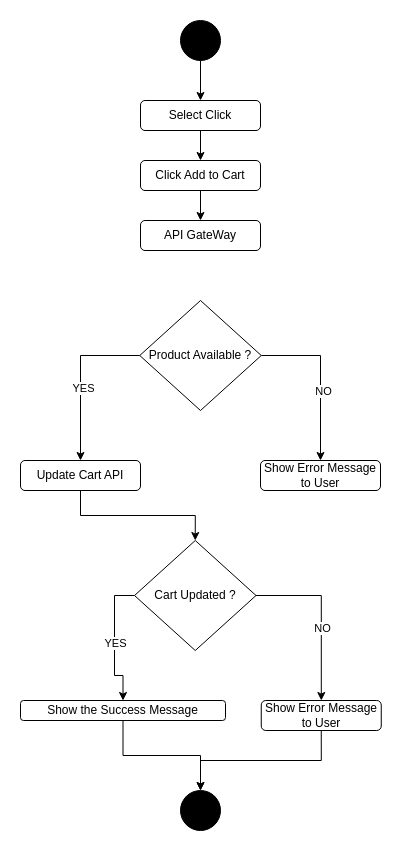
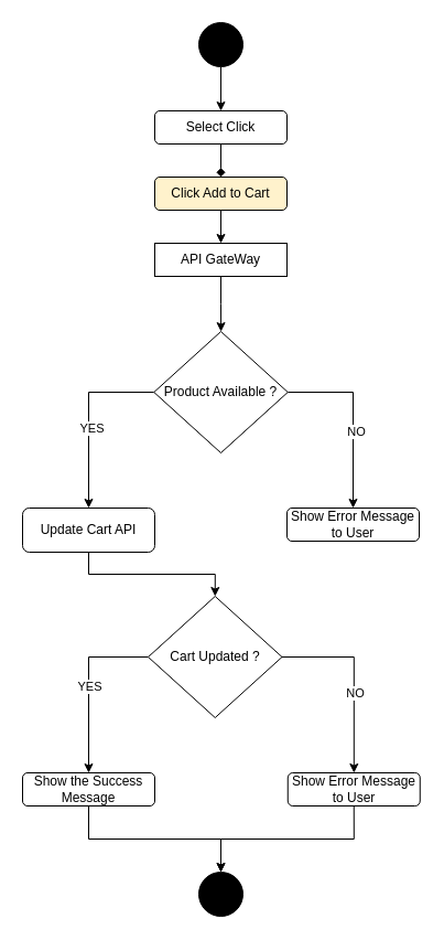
  <mxCell id="0" />
  <mxCell id="1" parent="0" />
  <mxCell id="2" style="edgeStyle=orthogonalEdgeStyle;rounded=0;orthogonalLoop=1;jettySize=auto;html=1;exitX=0.5;exitY=1;exitDx=0;exitDy=0;entryX=0.5;entryY=0;entryDx=0;entryDy=0;" edge="1" parent="1" source="3" target="5"><mxGeometry relative="1" as="geometry" /></mxCell>
  <mxCell id="3" value="" style="ellipse;whiteSpace=wrap;html=1;aspect=fixed;fillColor=#000000;" vertex="1" parent="1"><mxGeometry x="180" y="20" width="40" height="40" as="geometry" /></mxCell>
- <mxCell id="4" style="edgeStyle=orthogonalEdgeStyle;rounded=0;orthogonalLoop=1;jettySize=auto;html=1;exitX=0.5;exitY=1;exitDx=0;exitDy=0;entryX=0.5;entryY=0;entryDx=0;entryDy=0;" edge="1" parent="1" source="5" target="7"><mxGeometry relative="1" as="geometry" /></mxCell>
+ <mxCell id="4" style="edgeStyle=orthogonalEdgeStyle;rounded=0;orthogonalLoop=1;jettySize=auto;html=1;exitX=0.5;exitY=1;exitDx=0;exitDy=0;entryX=0.5;entryY=0;entryDx=0;entryDy=0;endArrow=diamond;" edge="1" parent="1" source="5" target="7"><mxGeometry relative="1" as="geometry" /></mxCell>
  <mxCell id="5" value="Select Click" style="rounded=1;whiteSpace=wrap;html=1;" vertex="1" parent="1"><mxGeometry x="140" y="100" width="120" height="30" as="geometry" /></mxCell>
  <mxCell id="6" style="edgeStyle=orthogonalEdgeStyle;rounded=0;orthogonalLoop=1;jettySize=auto;html=1;exitX=0.5;exitY=1;exitDx=0;exitDy=0;entryX=0.5;entryY=0;entryDx=0;entryDy=0;" edge="1" parent="1" source="7" target="9"><mxGeometry relative="1" as="geometry" /></mxCell>
- <mxCell id="7" value="Click Add to Cart" style="rounded=1;whiteSpace=wrap;html=1;" vertex="1" parent="1"><mxGeometry x="140" y="160" width="120" height="30" as="geometry" /></mxCell>
- <mxCell id="9" value="API GateWay" style="rounded=1;whiteSpace=wrap;html=1;" vertex="1" parent="1"><mxGeometry x="140" y="220" width="120" height="30" as="geometry" /></mxCell>
+ <mxCell id="7" value="Click Add to Cart" style="rounded=1;whiteSpace=wrap;html=1;fillColor=#fff2cc;" vertex="1" parent="1"><mxGeometry x="140" y="160" width="120" height="30" as="geometry" /></mxCell>
+ <mxCell id="8" style="edgeStyle=orthogonalEdgeStyle;rounded=0;orthogonalLoop=1;jettySize=auto;html=1;exitX=0.5;exitY=1;exitDx=0;exitDy=0;" edge="1" parent="1" source="9" target="14"><mxGeometry relative="1" as="geometry" /></mxCell>
+ <mxCell id="9" value="API GateWay" style="whiteSpace=wrap;html=1;rounded=0;" vertex="1" parent="1"><mxGeometry x="140" y="220" width="120" height="30" as="geometry" /></mxCell>
  <mxCell id="10" style="edgeStyle=orthogonalEdgeStyle;rounded=0;orthogonalLoop=1;jettySize=auto;html=1;exitX=0;exitY=0.5;exitDx=0;exitDy=0;entryX=0.5;entryY=0;entryDx=0;entryDy=0;" edge="1" parent="1" source="14" target="17"><mxGeometry relative="1" as="geometry" /></mxCell>
  <mxCell id="11" value="YES" style="edgeLabel;html=1;align=center;verticalAlign=middle;resizable=0;points=[];" vertex="1" connectable="0" parent="10"><mxGeometry x="0.123" y="2" relative="1" as="geometry"><mxPoint as="offset" /></mxGeometry></mxCell>
  <mxCell id="12" style="edgeStyle=orthogonalEdgeStyle;rounded=0;orthogonalLoop=1;jettySize=auto;html=1;exitX=1;exitY=0.5;exitDx=0;exitDy=0;" edge="1" parent="1" source="14" target="15"><mxGeometry relative="1" as="geometry" /></mxCell>
  <mxCell id="13" value="NO" style="edgeLabel;html=1;align=center;verticalAlign=middle;resizable=0;points=[];" vertex="1" connectable="0" parent="12"><mxGeometry x="0.16" y="2" relative="1" as="geometry"><mxPoint as="offset" /></mxGeometry></mxCell>
  <mxCell id="14" value="Product Available ?" style="rhombus;whiteSpace=wrap;html=1;" vertex="1" parent="1"><mxGeometry x="139.25" y="300" width="121.5" height="110" as="geometry" /></mxCell>
  <mxCell id="15" value="Show Error Message to User" style="rounded=1;whiteSpace=wrap;html=1;" vertex="1" parent="1"><mxGeometry x="260" y="460" width="120" height="30" as="geometry" /></mxCell>
  <mxCell id="16" style="edgeStyle=orthogonalEdgeStyle;rounded=0;orthogonalLoop=1;jettySize=auto;html=1;exitX=0.5;exitY=1;exitDx=0;exitDy=0;entryX=0.5;entryY=0;entryDx=0;entryDy=0;" edge="1" parent="1" source="17" target="22"><mxGeometry relative="1" as="geometry" /></mxCell>
- <mxCell id="17" value="Update Cart API" style="rounded=1;whiteSpace=wrap;html=1;" vertex="1" parent="1"><mxGeometry x="20" y="460" width="120" height="30" as="geometry" /></mxCell>
+ <mxCell id="17" value="Update Cart API" style="rounded=1;whiteSpace=wrap;html=1;" vertex="1" parent="1"><mxGeometry x="20" y="460" width="120" height="40" as="geometry" /></mxCell>
  <mxCell id="18" style="edgeStyle=orthogonalEdgeStyle;rounded=0;orthogonalLoop=1;jettySize=auto;html=1;exitX=0;exitY=0.5;exitDx=0;exitDy=0;entryX=0.5;entryY=0;entryDx=0;entryDy=0;" edge="1" parent="1" source="22" target="24"><mxGeometry relative="1" as="geometry" /></mxCell>
  <mxCell id="19" value="YES" style="edgeLabel;html=1;align=center;verticalAlign=middle;resizable=0;points=[];" vertex="1" connectable="0" parent="18"><mxGeometry x="0.006" relative="1" as="geometry"><mxPoint as="offset" /></mxGeometry></mxCell>
  <mxCell id="20" style="edgeStyle=orthogonalEdgeStyle;rounded=0;orthogonalLoop=1;jettySize=auto;html=1;exitX=1;exitY=0.5;exitDx=0;exitDy=0;" edge="1" parent="1" source="22" target="26"><mxGeometry relative="1" as="geometry" /></mxCell>
  <mxCell id="21" value="NO" style="edgeLabel;html=1;align=center;verticalAlign=middle;resizable=0;points=[];" vertex="1" connectable="0" parent="20"><mxGeometry x="0.154" y="1" relative="1" as="geometry"><mxPoint as="offset" /></mxGeometry></mxCell>
  <mxCell id="22" value="Cart Updated ?" style="rhombus;whiteSpace=wrap;html=1;" vertex="1" parent="1"><mxGeometry x="134" y="540" width="121.5" height="110" as="geometry" /></mxCell>
  <mxCell id="23" style="edgeStyle=orthogonalEdgeStyle;rounded=0;orthogonalLoop=1;jettySize=auto;html=1;exitX=0.5;exitY=1;exitDx=0;exitDy=0;entryX=0.5;entryY=0;entryDx=0;entryDy=0;" edge="1" parent="1" source="24" target="27"><mxGeometry relative="1" as="geometry" /></mxCell>
- <mxCell id="24" value="Show the Success Message" style="rounded=1;whiteSpace=wrap;html=1;" vertex="1" parent="1"><mxGeometry x="20" y="700" width="205" height="20" as="geometry" /></mxCell>
+ <mxCell id="24" value="Show the Success Message" style="rounded=1;whiteSpace=wrap;html=1;" vertex="1" parent="1"><mxGeometry x="20" y="700" width="120" height="30" as="geometry" /></mxCell>
  <mxCell id="25" style="edgeStyle=orthogonalEdgeStyle;rounded=0;orthogonalLoop=1;jettySize=auto;html=1;exitX=0.5;exitY=1;exitDx=0;exitDy=0;entryX=0.5;entryY=0;entryDx=0;entryDy=0;" edge="1" parent="1" source="26" target="27"><mxGeometry relative="1" as="geometry" /></mxCell>
  <mxCell id="26" value="Show Error Message to User" style="rounded=1;whiteSpace=wrap;html=1;" vertex="1" parent="1"><mxGeometry x="260.75" y="700" width="120" height="30" as="geometry" /></mxCell>
  <mxCell id="27" value="" style="ellipse;whiteSpace=wrap;html=1;aspect=fixed;fillColor=#000000;" vertex="1" parent="1"><mxGeometry x="180" y="790" width="40" height="40" as="geometry" /></mxCell>
